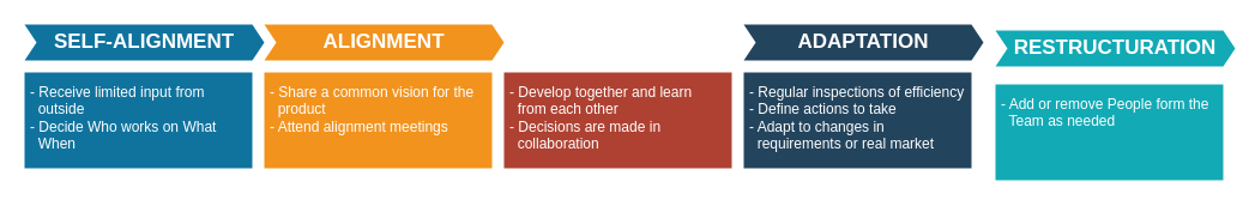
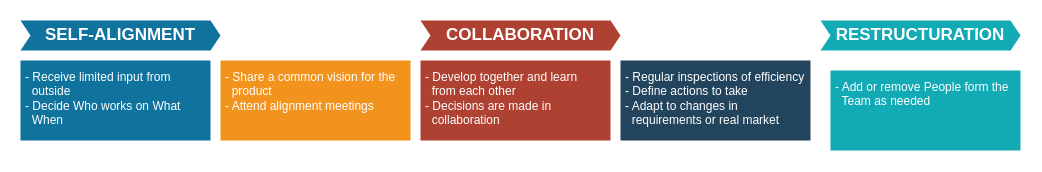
  <mxCell id="0" />
  <mxCell id="1" parent="0" />
  <mxCell id="2" value="SELF-ALIGNMENT" style="shape=step;perimeter=stepPerimeter;whiteSpace=wrap;html=1;fixedSize=1;size=10;fillColor=#10739E;strokeColor=none;fontSize=17;fontColor=#FFFFFF;fontStyle=1;align=center;rounded=0;fontFamily=Helvetica;" parent="1" vertex="1"><mxGeometry x="20" y="20" width="200" height="30" as="geometry" /></mxCell>
- <mxCell id="3" value="ALIGNMENT" style="shape=step;perimeter=stepPerimeter;whiteSpace=wrap;html=1;fixedSize=1;size=10;fillColor=#F2931E;strokeColor=none;fontSize=17;fontColor=#FFFFFF;fontStyle=1;align=center;rounded=0;fontFamily=Helvetica;" parent="1" vertex="1"><mxGeometry x="220" y="20" width="200" height="30" as="geometry" /></mxCell>
- <mxCell id="5" value="ADAPTATION" style="shape=step;perimeter=stepPerimeter;whiteSpace=wrap;html=1;fixedSize=1;size=10;fillColor=#23445D;strokeColor=none;fontSize=17;fontColor=#FFFFFF;fontStyle=1;align=center;rounded=0;fontFamily=Helvetica;" parent="1" vertex="1"><mxGeometry x="620" y="20" width="200" height="30" as="geometry" /></mxCell>
- <mxCell id="6" value="RESTRUCTURATION" style="shape=step;perimeter=stepPerimeter;whiteSpace=wrap;html=1;fixedSize=1;size=10;fillColor=#12AAB5;strokeColor=none;fontSize=17;fontColor=#FFFFFF;fontStyle=1;align=center;rounded=0;fontFamily=Helvetica;" parent="1" vertex="1"><mxGeometry x="830" y="25" width="200" height="30" as="geometry" /></mxCell>
+ <mxCell id="4" value="COLLABORATION" style="shape=step;perimeter=stepPerimeter;whiteSpace=wrap;html=1;fixedSize=1;size=10;fillColor=#AE4132;strokeColor=none;fontSize=17;fontColor=#FFFFFF;fontStyle=1;align=center;rounded=0;fontFamily=Helvetica;" parent="1" vertex="1"><mxGeometry x="420" y="20" width="200" height="30" as="geometry" /></mxCell>
+ <mxCell id="6" value="RESTRUCTURATION" style="shape=step;perimeter=stepPerimeter;whiteSpace=wrap;html=1;fixedSize=1;size=10;fillColor=#12AAB5;strokeColor=none;fontSize=17;fontColor=#FFFFFF;fontStyle=1;align=center;rounded=0;fontFamily=Helvetica;" parent="1" vertex="1"><mxGeometry x="820" y="20" width="200" height="30" as="geometry" /></mxCell>
  <mxCell id="7" value="&lt;span&gt;- Receive limited input from&amp;nbsp; &amp;nbsp; &amp;nbsp; &amp;nbsp; &amp;nbsp; &amp;nbsp; outside&lt;br&gt;&lt;/span&gt;- Decide Who works on What&amp;nbsp; &amp;nbsp; &amp;nbsp; &amp;nbsp; &amp;nbsp; When" style="shape=rect;fillColor=#10739E;strokeColor=none;fontSize=12;html=1;whiteSpace=wrap;align=left;verticalAlign=top;spacing=5;rounded=0;fontColor=#FFFFFF;fontFamily=Helvetica;" parent="1" vertex="1"><mxGeometry x="20" y="60" width="190" height="80" as="geometry" /></mxCell>
  <mxCell id="8" value="- Share a common vision for the&amp;nbsp; &amp;nbsp; &amp;nbsp; product&lt;br&gt;- Attend alignment meetings" style="shape=rect;fillColor=#F2931E;strokeColor=none;fontSize=12;html=1;whiteSpace=wrap;align=left;verticalAlign=top;spacing=5;rounded=0;fontColor=#FFFFFF;fontFamily=Helvetica;" parent="1" vertex="1"><mxGeometry x="220" y="60" width="190" height="80" as="geometry" /></mxCell>
  <mxCell id="9" value="- Develop together and learn&amp;nbsp; &amp;nbsp; &amp;nbsp; &amp;nbsp; &amp;nbsp; from each other&lt;br&gt;- Decisions are made in&amp;nbsp; &amp;nbsp; &amp;nbsp; &amp;nbsp; &amp;nbsp; &amp;nbsp; &amp;nbsp; &amp;nbsp; &amp;nbsp; collaboration" style="shape=rect;fillColor=#AE4132;strokeColor=none;fontSize=12;html=1;whiteSpace=wrap;align=left;verticalAlign=top;spacing=5;rounded=0;fontColor=#FFFFFF;fontFamily=Helvetica;" parent="1" vertex="1"><mxGeometry x="420" y="60" width="190" height="80" as="geometry" /></mxCell>
  <mxCell id="10" value="- Regular inspections of efficiency&lt;br&gt;- Define actions to take&lt;br&gt;- Adapt to changes in&amp;nbsp; &amp;nbsp; &amp;nbsp; &amp;nbsp; &amp;nbsp; &amp;nbsp; &amp;nbsp; &amp;nbsp; &amp;nbsp; &amp;nbsp; &amp;nbsp; requirements or real market" style="shape=rect;fillColor=#23445D;strokeColor=none;fontSize=12;html=1;whiteSpace=wrap;align=left;verticalAlign=top;spacing=5;rounded=0;fontColor=#FFFFFF;fontFamily=Helvetica;" parent="1" vertex="1"><mxGeometry x="620" y="60" width="190" height="80" as="geometry" /></mxCell>
  <mxCell id="11" value="- Add or remove People form the&amp;nbsp; &amp;nbsp; Team as needed" style="shape=rect;fillColor=#12AAB5;strokeColor=none;fontSize=12;html=1;whiteSpace=wrap;align=left;verticalAlign=top;spacing=5;rounded=0;fontColor=#FFFFFF;fontFamily=Helvetica;" parent="1" vertex="1"><mxGeometry x="830" y="70" width="190" height="80" as="geometry" /></mxCell>
